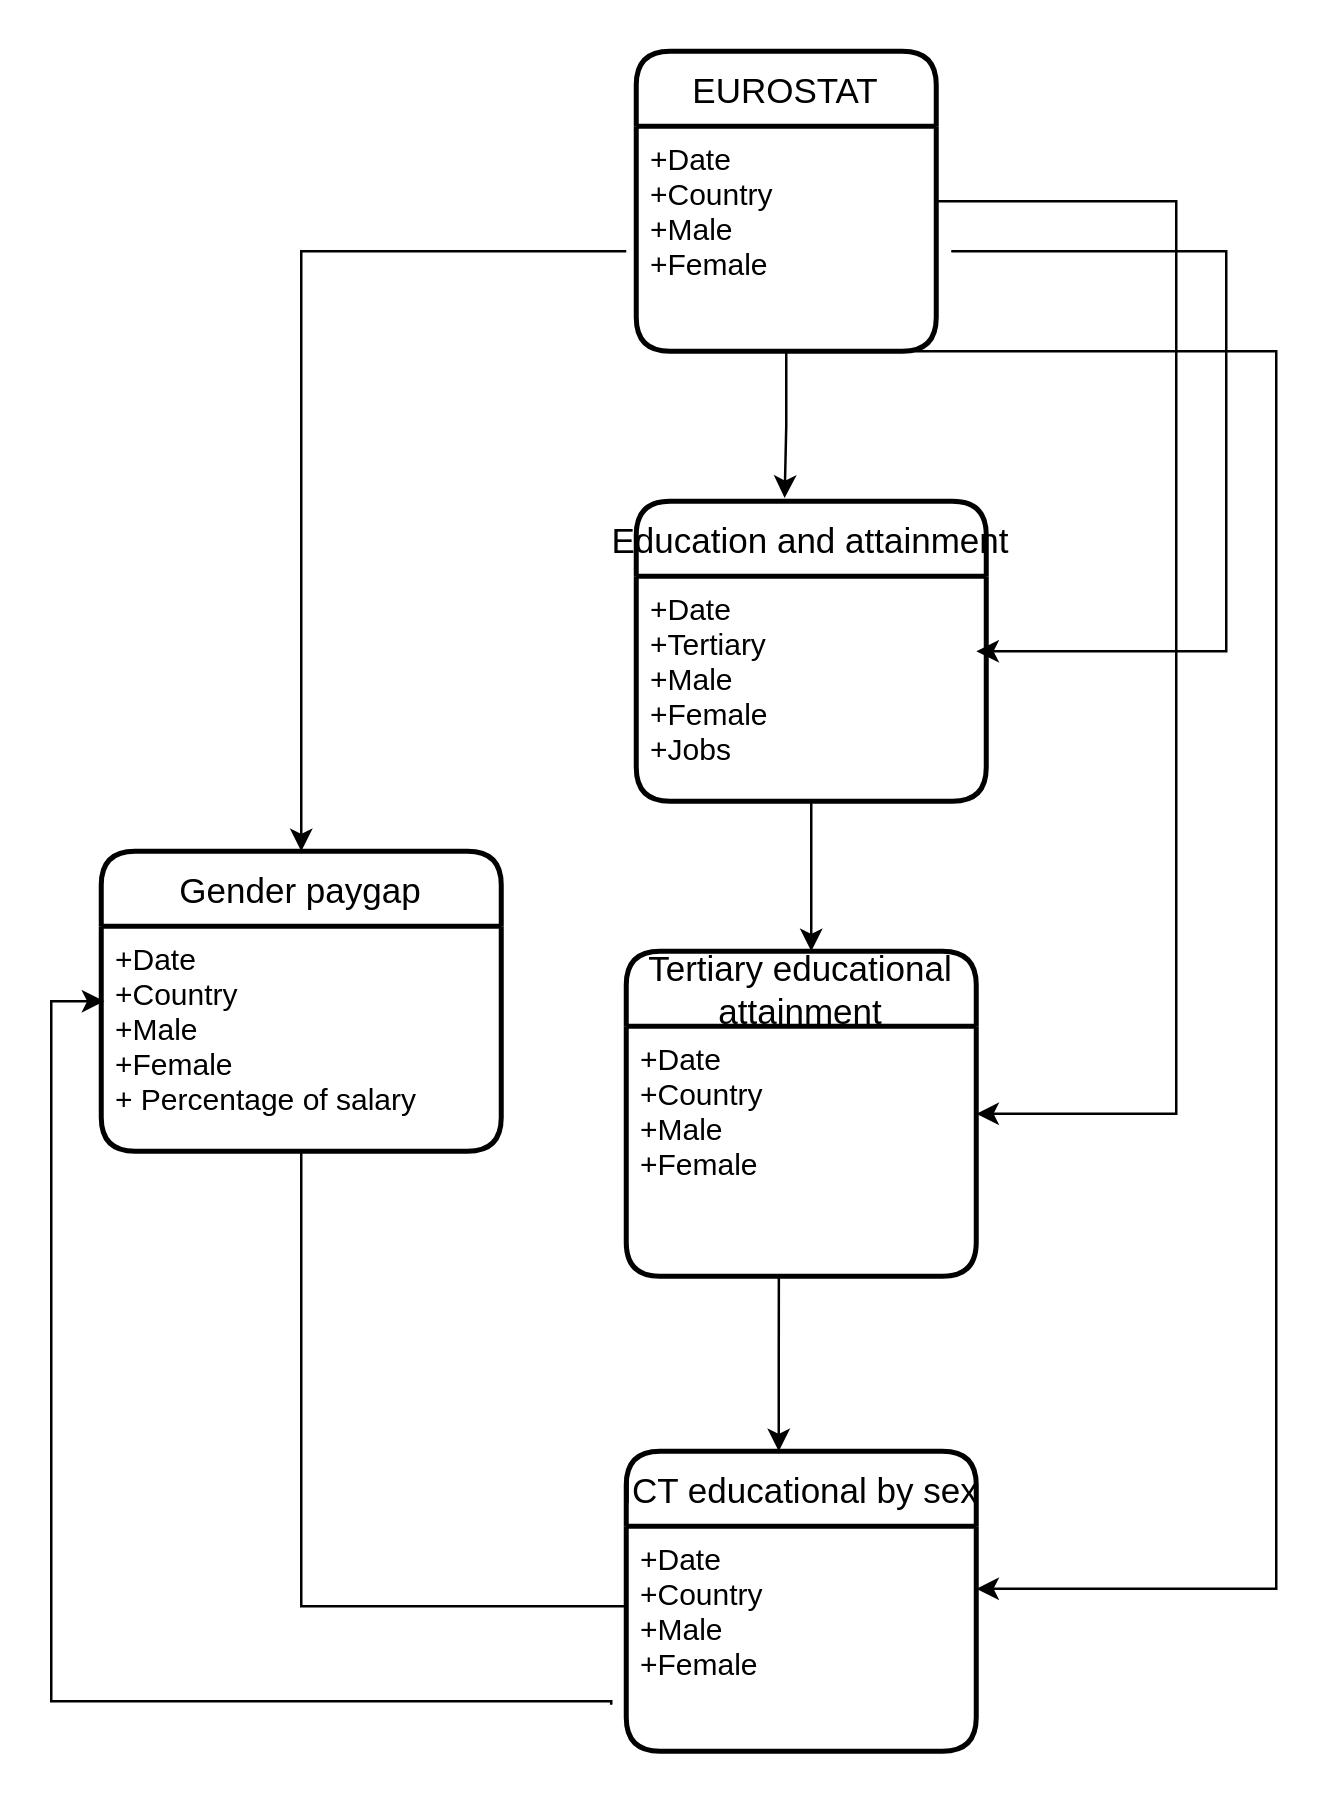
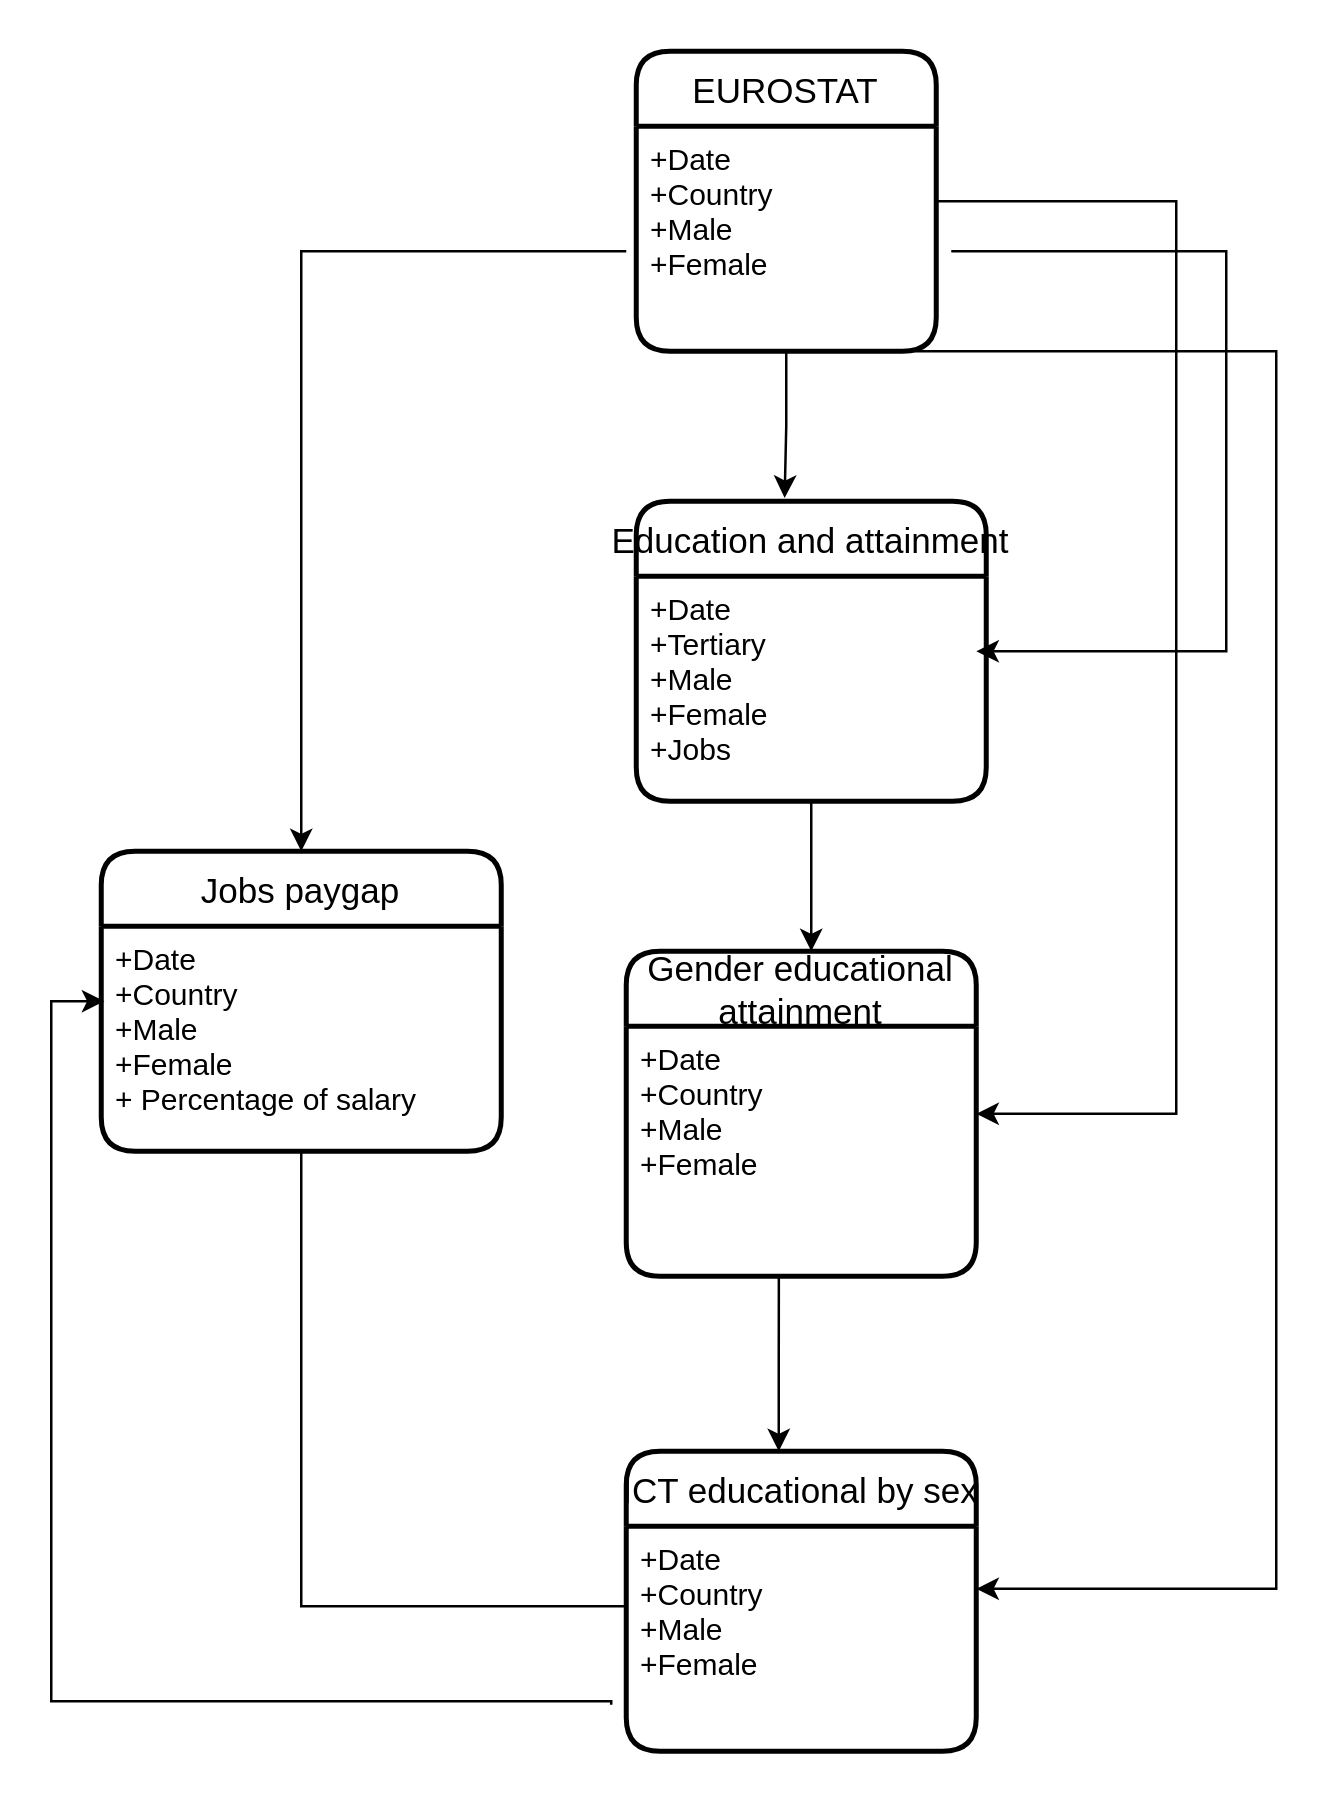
  <mxCell id="0" />
  <mxCell id="1" parent="0" />
  <mxCell id="2" value="EUROSTAT" style="swimlane;childLayout=stackLayout;horizontal=1;startSize=30;horizontalStack=0;rounded=1;fontSize=14;fontStyle=0;strokeWidth=2;resizeParent=0;resizeLast=1;shadow=0;dashed=0;align=center;" vertex="1" parent="1"><mxGeometry x="254" y="20" width="120" height="120" as="geometry" /></mxCell>
  <mxCell id="3" value="+Date&#10;+Country&#10;+Male&#10;+Female" style="align=left;strokeColor=none;fillColor=none;spacingLeft=4;fontSize=12;verticalAlign=top;resizable=0;rotatable=0;part=1;" vertex="1" parent="2"><mxGeometry y="30" width="120" height="90" as="geometry" /></mxCell>
  <mxCell id="4" value="" style="edgeStyle=orthogonalEdgeStyle;rounded=0;orthogonalLoop=1;jettySize=auto;html=1;exitX=0.436;exitY=1;exitDx=0;exitDy=0;exitPerimeter=0;" edge="1" parent="1" source="9"><mxGeometry relative="1" as="geometry"><mxPoint x="314" y="580" as="sourcePoint" /><mxPoint x="311" y="580" as="targetPoint" /></mxGeometry></mxCell>
  <mxCell id="5" value="Education and attainment" style="swimlane;childLayout=stackLayout;horizontal=1;startSize=30;horizontalStack=0;rounded=1;fontSize=14;fontStyle=0;strokeWidth=2;resizeParent=0;resizeLast=1;shadow=0;dashed=0;align=center;" vertex="1" parent="1"><mxGeometry x="254" y="200" width="140" height="120" as="geometry" /></mxCell>
  <mxCell id="6" value="+Date&#10;+Tertiary&#10;+Male&#10;+Female&#10;+Jobs" style="align=left;strokeColor=none;fillColor=none;spacingLeft=4;fontSize=12;verticalAlign=top;resizable=0;rotatable=0;part=1;" vertex="1" parent="5"><mxGeometry y="30" width="140" height="90" as="geometry" /></mxCell>
  <mxCell id="7" value="" style="whiteSpace=wrap;html=1;fontSize=14;fontStyle=0;startSize=30;rounded=1;strokeWidth=2;shadow=0;dashed=0;" vertex="1" parent="5"><mxGeometry y="120" width="140" as="geometry" /></mxCell>
- <mxCell id="8" value="Tertiary educational &#10;attainment" style="swimlane;childLayout=stackLayout;horizontal=1;startSize=30;horizontalStack=0;rounded=1;fontSize=14;fontStyle=0;strokeWidth=2;resizeParent=0;resizeLast=1;shadow=0;dashed=0;align=center;" vertex="1" parent="1"><mxGeometry x="250" y="380" width="140" height="130" as="geometry" /></mxCell>
+ <mxCell id="8" value="Gender educational &#10;attainment" style="swimlane;childLayout=stackLayout;horizontal=1;startSize=30;horizontalStack=0;rounded=1;fontSize=14;fontStyle=0;strokeWidth=2;resizeParent=0;resizeLast=1;shadow=0;dashed=0;align=center;" vertex="1" parent="1"><mxGeometry x="250" y="380" width="140" height="130" as="geometry" /></mxCell>
  <mxCell id="9" value="+Date&#10;+Country&#10;+Male&#10;+Female" style="align=left;strokeColor=none;fillColor=none;spacingLeft=4;fontSize=12;verticalAlign=top;resizable=0;rotatable=0;part=1;" vertex="1" parent="8"><mxGeometry y="30" width="140" height="100" as="geometry" /></mxCell>
  <mxCell id="10" value="" style="edgeStyle=orthogonalEdgeStyle;rounded=0;orthogonalLoop=1;jettySize=auto;html=1;exitX=0.5;exitY=1;exitDx=0;exitDy=0;" edge="1" parent="1" source="6"><mxGeometry relative="1" as="geometry"><mxPoint x="324" y="330" as="sourcePoint" /><mxPoint x="324" y="380" as="targetPoint" /><Array as="points" /></mxGeometry></mxCell>
  <mxCell id="11" value="ICT educational by sex" style="swimlane;childLayout=stackLayout;horizontal=1;startSize=30;horizontalStack=0;rounded=1;fontSize=14;fontStyle=0;strokeWidth=2;resizeParent=0;resizeLast=1;shadow=0;dashed=0;align=center;" vertex="1" parent="1"><mxGeometry x="250" y="580" width="140" height="120" as="geometry" /></mxCell>
  <mxCell id="12" value="+Date&#10;+Country&#10;+Male&#10;+Female" style="align=left;strokeColor=none;fillColor=none;spacingLeft=4;fontSize=12;verticalAlign=top;resizable=0;rotatable=0;part=1;" vertex="1" parent="11"><mxGeometry y="30" width="140" height="90" as="geometry" /></mxCell>
  <mxCell id="13" value="" style="edgeStyle=orthogonalEdgeStyle;rounded=0;orthogonalLoop=1;jettySize=auto;html=1;entryX=0.424;entryY=-0.011;entryDx=0;entryDy=0;entryPerimeter=0;" edge="1" parent="1" source="3" target="5"><mxGeometry relative="1" as="geometry" /></mxCell>
- <mxCell id="14" value="Gender paygap" style="swimlane;childLayout=stackLayout;horizontal=1;startSize=30;horizontalStack=0;rounded=1;fontSize=14;fontStyle=0;strokeWidth=2;resizeParent=0;resizeLast=1;shadow=0;dashed=0;align=center;" vertex="1" parent="1"><mxGeometry x="40" y="340" width="160" height="120" as="geometry" /></mxCell>
+ <mxCell id="14" value="Jobs paygap" style="swimlane;childLayout=stackLayout;horizontal=1;startSize=30;horizontalStack=0;rounded=1;fontSize=14;fontStyle=0;strokeWidth=2;resizeParent=0;resizeLast=1;shadow=0;dashed=0;align=center;" vertex="1" parent="1"><mxGeometry x="40" y="340" width="160" height="120" as="geometry" /></mxCell>
  <mxCell id="15" value="+Date&#10;+Country&#10;+Male&#10;+Female&#10;+ Percentage of salary" style="align=left;strokeColor=none;fillColor=none;spacingLeft=4;fontSize=12;verticalAlign=top;resizable=0;rotatable=0;part=1;" vertex="1" parent="14"><mxGeometry y="30" width="160" height="90" as="geometry" /></mxCell>
  <mxCell id="16" value="" style="edgeStyle=orthogonalEdgeStyle;rounded=0;orthogonalLoop=1;jettySize=auto;html=1;exitX=0;exitY=0.356;exitDx=0;exitDy=0;exitPerimeter=0;endArrow=none;" edge="1" parent="1" source="12" target="14"><mxGeometry relative="1" as="geometry"><mxPoint x="244" y="622.04" as="sourcePoint" /><mxPoint x="97" y="320" as="targetPoint" /></mxGeometry></mxCell>
  <mxCell id="17" value="" style="edgeStyle=orthogonalEdgeStyle;rounded=0;orthogonalLoop=1;jettySize=auto;html=1;" edge="1" parent="1"><mxGeometry relative="1" as="geometry"><mxPoint x="250" y="100" as="sourcePoint" /><mxPoint x="120" y="340" as="targetPoint" /><Array as="points"><mxPoint x="247" y="100" /><mxPoint x="120" y="100" /></Array></mxGeometry></mxCell>
  <mxCell id="18" value="" style="edgeStyle=orthogonalEdgeStyle;rounded=0;orthogonalLoop=1;jettySize=auto;html=1;" edge="1" parent="1"><mxGeometry relative="1" as="geometry"><mxPoint x="380" y="100" as="sourcePoint" /><mxPoint x="390" y="260" as="targetPoint" /><Array as="points"><mxPoint x="490" y="100" /><mxPoint x="490" y="260" /></Array></mxGeometry></mxCell>
  <mxCell id="19" value="" style="edgeStyle=orthogonalEdgeStyle;rounded=0;orthogonalLoop=1;jettySize=auto;html=1;" edge="1" parent="1"><mxGeometry relative="1" as="geometry"><mxPoint x="374" y="80" as="sourcePoint" /><mxPoint x="390" y="445" as="targetPoint" /><Array as="points"><mxPoint x="470" y="80" /><mxPoint x="470" y="445" /></Array></mxGeometry></mxCell>
  <mxCell id="20" value="" style="edgeStyle=orthogonalEdgeStyle;rounded=0;orthogonalLoop=1;jettySize=auto;html=1;" edge="1" parent="1"><mxGeometry relative="1" as="geometry"><mxPoint x="360" y="140" as="sourcePoint" /><mxPoint x="390" y="635" as="targetPoint" /><Array as="points"><mxPoint x="510" y="140" /><mxPoint x="510" y="635" /></Array></mxGeometry></mxCell>
  <mxCell id="21" value="" style="edgeStyle=orthogonalEdgeStyle;rounded=0;orthogonalLoop=1;jettySize=auto;html=1;entryX=0.008;entryY=0.333;entryDx=0;entryDy=0;entryPerimeter=0;exitX=-0.043;exitY=0.793;exitDx=0;exitDy=0;exitPerimeter=0;" edge="1" parent="1" source="12" target="15"><mxGeometry relative="1" as="geometry"><mxPoint x="180" y="658" as="sourcePoint" /><mxPoint x="30" y="400" as="targetPoint" /><Array as="points"><mxPoint x="244" y="680" /><mxPoint x="20" y="680" /><mxPoint x="20" y="400" /></Array></mxGeometry></mxCell>
